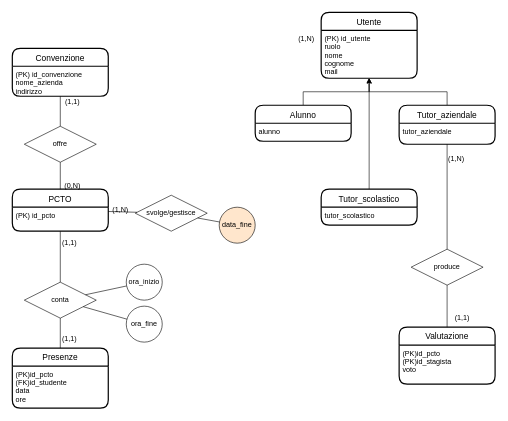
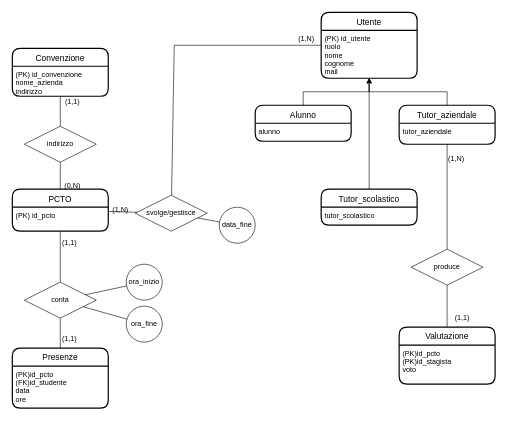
  <mxCell id="0" />
  <mxCell id="1" parent="0" />
  <mxCell id="2" value="Utente" style="swimlane;childLayout=stackLayout;horizontal=1;startSize=30;horizontalStack=0;rounded=1;fontSize=14;fontStyle=0;strokeWidth=2;resizeParent=0;resizeLast=1;shadow=0;dashed=0;align=center;" vertex="1" parent="1"><mxGeometry x="535" y="20" width="160" height="110" as="geometry" /></mxCell>
  <mxCell id="3" value="(PK) id_utente&#10;ruolo&#10;nome&#10;cognome&#10;mail&#10;" style="align=left;strokeColor=none;fillColor=none;spacingLeft=4;fontSize=12;verticalAlign=top;resizable=0;rotatable=0;part=1;" vertex="1" parent="2"><mxGeometry y="30" width="160" height="80" as="geometry" /></mxCell>
  <mxCell id="4" value="Convenzione" style="swimlane;childLayout=stackLayout;horizontal=1;startSize=30;horizontalStack=0;rounded=1;fontSize=14;fontStyle=0;strokeWidth=2;resizeParent=0;resizeLast=1;shadow=0;dashed=0;align=center;" vertex="1" parent="1"><mxGeometry x="20" y="80" width="160" height="80" as="geometry" /></mxCell>
  <mxCell id="5" value="(PK) id_convenzione&#10;nome_azienda&#10;indirizzo" style="align=left;strokeColor=none;fillColor=none;spacingLeft=4;fontSize=12;verticalAlign=top;resizable=0;rotatable=0;part=1;" vertex="1" parent="4"><mxGeometry y="30" width="160" height="50" as="geometry" /></mxCell>
  <mxCell id="6" value="PCTO" style="swimlane;childLayout=stackLayout;horizontal=1;startSize=30;horizontalStack=0;rounded=1;fontSize=14;fontStyle=0;strokeWidth=2;resizeParent=0;resizeLast=1;shadow=0;dashed=0;align=center;" vertex="1" parent="1"><mxGeometry x="20" y="315" width="160" height="70" as="geometry" /></mxCell>
  <mxCell id="7" value="(PK) id_pcto&#10;&#10;" style="align=left;strokeColor=none;fillColor=none;spacingLeft=4;fontSize=12;verticalAlign=top;resizable=0;rotatable=0;part=1;" vertex="1" parent="6"><mxGeometry y="30" width="160" height="40" as="geometry" /></mxCell>
  <mxCell id="8" value="Presenze" style="swimlane;childLayout=stackLayout;horizontal=1;startSize=30;horizontalStack=0;rounded=1;fontSize=14;fontStyle=0;strokeWidth=2;resizeParent=0;resizeLast=1;shadow=0;dashed=0;align=center;" vertex="1" parent="1"><mxGeometry x="20" y="580" width="160" height="100" as="geometry" /></mxCell>
  <mxCell id="9" value="(PK)id_pcto&#10;(FK)id_studente&#10;data&#10;ore" style="align=left;strokeColor=none;fillColor=none;spacingLeft=4;fontSize=12;verticalAlign=top;resizable=0;rotatable=0;part=1;" vertex="1" parent="8"><mxGeometry y="30" width="160" height="70" as="geometry" /></mxCell>
  <mxCell id="10" value="Valutazione" style="swimlane;childLayout=stackLayout;horizontal=1;startSize=30;horizontalStack=0;rounded=1;fontSize=14;fontStyle=0;strokeWidth=2;resizeParent=0;resizeLast=1;shadow=0;dashed=0;align=center;" vertex="1" parent="1"><mxGeometry x="665" y="545" width="160" height="95" as="geometry" /></mxCell>
  <mxCell id="11" value="(PK)id_pcto&#10;(PK)id_stagista&#10;voto&#10;" style="align=left;strokeColor=none;fillColor=none;spacingLeft=4;fontSize=12;verticalAlign=top;resizable=0;rotatable=0;part=1;" vertex="1" parent="10"><mxGeometry y="30" width="160" height="65" as="geometry" /></mxCell>
  <mxCell id="12" value="svolge/gestisce" style="shape=rhombus;perimeter=rhombusPerimeter;whiteSpace=wrap;html=1;align=center;" vertex="1" parent="1"><mxGeometry x="225" y="325" width="120" height="60" as="geometry" /></mxCell>
  <mxCell id="13" value="conta" style="shape=rhombus;perimeter=rhombusPerimeter;whiteSpace=wrap;html=1;align=center;" vertex="1" parent="1"><mxGeometry x="40" y="470" width="120" height="60" as="geometry" /></mxCell>
  <mxCell id="14" value="" style="endArrow=none;html=1;rounded=0;" edge="1" parent="1" source="13" target="6"><mxGeometry width="50" height="50" relative="1" as="geometry"><mxPoint x="390" y="490" as="sourcePoint" /><mxPoint x="440" y="440" as="targetPoint" /></mxGeometry></mxCell>
  <mxCell id="15" value="" style="endArrow=none;html=1;rounded=0;" edge="1" parent="1" source="8" target="13"><mxGeometry width="50" height="50" relative="1" as="geometry"><mxPoint x="390" y="490" as="sourcePoint" /><mxPoint x="440" y="440" as="targetPoint" /></mxGeometry></mxCell>
  <mxCell id="16" value="ora_inizio" style="ellipse;whiteSpace=wrap;html=1;" vertex="1" parent="1"><mxGeometry x="210" y="440" width="60" height="60" as="geometry" /></mxCell>
  <mxCell id="17" value="ora_fine" style="ellipse;whiteSpace=wrap;html=1;" vertex="1" parent="1"><mxGeometry x="210" y="510" width="60" height="60" as="geometry" /></mxCell>
- <mxCell id="18" value="data_fine" style="ellipse;whiteSpace=wrap;html=1;fillColor=#ffe6cc;" vertex="1" parent="1"><mxGeometry x="365" y="345" width="60" height="60" as="geometry" /></mxCell>
+ <mxCell id="18" value="data_fine" style="ellipse;whiteSpace=wrap;html=1;" vertex="1" parent="1"><mxGeometry x="365" y="345" width="60" height="60" as="geometry" /></mxCell>
  <mxCell id="19" value="" style="endArrow=none;html=1;rounded=0;" edge="1" parent="1" source="12" target="18"><mxGeometry width="50" height="50" relative="1" as="geometry"><mxPoint x="375" y="485" as="sourcePoint" /><mxPoint x="425" y="435" as="targetPoint" /></mxGeometry></mxCell>
  <mxCell id="20" value="" style="endArrow=none;html=1;rounded=0;" edge="1" parent="1" source="16" target="13"><mxGeometry width="50" height="50" relative="1" as="geometry"><mxPoint x="390" y="490" as="sourcePoint" /><mxPoint x="440" y="440" as="targetPoint" /></mxGeometry></mxCell>
  <mxCell id="21" value="" style="endArrow=none;html=1;rounded=0;" edge="1" parent="1" source="17" target="13"><mxGeometry width="50" height="50" relative="1" as="geometry"><mxPoint x="390" y="490" as="sourcePoint" /><mxPoint x="440" y="440" as="targetPoint" /></mxGeometry></mxCell>
- <mxCell id="22" value="offre" style="shape=rhombus;perimeter=rhombusPerimeter;whiteSpace=wrap;html=1;align=center;" vertex="1" parent="1"><mxGeometry x="40" y="210" width="120" height="60" as="geometry" /></mxCell>
+ <mxCell id="22" value="indirizzo" style="shape=rhombus;perimeter=rhombusPerimeter;whiteSpace=wrap;html=1;align=center;" vertex="1" parent="1"><mxGeometry x="40" y="210" width="120" height="60" as="geometry" /></mxCell>
  <mxCell id="23" value="" style="endArrow=none;html=1;rounded=0;" edge="1" parent="1" source="22" target="4"><mxGeometry width="50" height="50" relative="1" as="geometry"><mxPoint x="390" y="490" as="sourcePoint" /><mxPoint x="440" y="440" as="targetPoint" /></mxGeometry></mxCell>
  <mxCell id="24" value="" style="endArrow=none;html=1;rounded=0;" edge="1" parent="1" source="6" target="22"><mxGeometry width="50" height="50" relative="1" as="geometry"><mxPoint x="390" y="490" as="sourcePoint" /><mxPoint x="440" y="440" as="targetPoint" /></mxGeometry></mxCell>
  <mxCell id="25" value="produce" style="shape=rhombus;perimeter=rhombusPerimeter;whiteSpace=wrap;html=1;align=center;" vertex="1" parent="1"><mxGeometry x="685" y="415" width="120" height="60" as="geometry" /></mxCell>
  <mxCell id="26" value="" style="endArrow=none;html=1;rounded=0;" edge="1" parent="1" source="10" target="25"><mxGeometry width="50" height="50" relative="1" as="geometry"><mxPoint x="515" y="365" as="sourcePoint" /><mxPoint x="565" y="315" as="targetPoint" /></mxGeometry></mxCell>
  <mxCell id="27" value="(1,1)" style="text;html=1;align=center;verticalAlign=middle;resizable=0;points=[];autosize=1;strokeColor=none;fillColor=none;" vertex="1" parent="1"><mxGeometry x="95" y="155" width="50" height="30" as="geometry" /></mxCell>
  <mxCell id="28" value="(0,N)" style="text;html=1;align=center;verticalAlign=middle;resizable=0;points=[];autosize=1;strokeColor=none;fillColor=none;" vertex="1" parent="1"><mxGeometry x="95" y="295" width="50" height="30" as="geometry" /></mxCell>
  <mxCell id="29" value="(1,1)" style="text;html=1;align=center;verticalAlign=middle;resizable=0;points=[];autosize=1;strokeColor=none;fillColor=none;" vertex="1" parent="1"><mxGeometry x="745" y="515" width="50" height="30" as="geometry" /></mxCell>
  <mxCell id="30" value="(1,1)" style="text;html=1;align=center;verticalAlign=middle;resizable=0;points=[];autosize=1;strokeColor=none;fillColor=none;" vertex="1" parent="1"><mxGeometry x="90" y="390" width="50" height="30" as="geometry" /></mxCell>
  <mxCell id="31" value="(1,1)" style="text;html=1;align=center;verticalAlign=middle;resizable=0;points=[];autosize=1;strokeColor=none;fillColor=none;" vertex="1" parent="1"><mxGeometry x="90" y="550" width="50" height="30" as="geometry" /></mxCell>
  <mxCell id="32" style="edgeStyle=orthogonalEdgeStyle;rounded=0;orthogonalLoop=1;jettySize=auto;html=1;" edge="1" parent="1" source="33" target="2"><mxGeometry relative="1" as="geometry" /></mxCell>
  <mxCell id="33" value="Alunno" style="swimlane;childLayout=stackLayout;horizontal=1;startSize=30;horizontalStack=0;rounded=1;fontSize=14;fontStyle=0;strokeWidth=2;resizeParent=0;resizeLast=1;shadow=0;dashed=0;align=center;" vertex="1" parent="1"><mxGeometry x="425" y="175" width="160" height="60" as="geometry" /></mxCell>
  <mxCell id="34" value="alunno" style="align=left;strokeColor=none;fillColor=none;spacingLeft=4;fontSize=12;verticalAlign=top;resizable=0;rotatable=0;part=1;" vertex="1" parent="33"><mxGeometry y="30" width="160" height="30" as="geometry" /></mxCell>
  <mxCell id="35" style="edgeStyle=orthogonalEdgeStyle;rounded=0;orthogonalLoop=1;jettySize=auto;html=1;" edge="1" parent="1" source="36" target="3"><mxGeometry relative="1" as="geometry" /></mxCell>
  <mxCell id="36" value="Tutor_aziendale" style="swimlane;childLayout=stackLayout;horizontal=1;startSize=30;horizontalStack=0;rounded=1;fontSize=14;fontStyle=0;strokeWidth=2;resizeParent=0;resizeLast=1;shadow=0;dashed=0;align=center;" vertex="1" parent="1"><mxGeometry x="665" y="175" width="160" height="65" as="geometry" /></mxCell>
  <mxCell id="37" value="tutor_aziendale" style="align=left;strokeColor=none;fillColor=none;spacingLeft=4;fontSize=12;verticalAlign=top;resizable=0;rotatable=0;part=1;" vertex="1" parent="36"><mxGeometry y="30" width="160" height="35" as="geometry" /></mxCell>
  <mxCell id="38" style="edgeStyle=orthogonalEdgeStyle;rounded=0;orthogonalLoop=1;jettySize=auto;html=1;" edge="1" parent="1" source="39" target="2"><mxGeometry relative="1" as="geometry" /></mxCell>
  <mxCell id="39" value="Tutor_scolastico" style="swimlane;childLayout=stackLayout;horizontal=1;startSize=30;horizontalStack=0;rounded=1;fontSize=14;fontStyle=0;strokeWidth=2;resizeParent=0;resizeLast=1;shadow=0;dashed=0;align=center;" vertex="1" parent="1"><mxGeometry x="535" y="315" width="160" height="60" as="geometry" /></mxCell>
  <mxCell id="40" value="tutor_scolastico" style="align=left;strokeColor=none;fillColor=none;spacingLeft=4;fontSize=12;verticalAlign=top;resizable=0;rotatable=0;part=1;" vertex="1" parent="39"><mxGeometry y="30" width="160" height="30" as="geometry" /></mxCell>
  <mxCell id="41" value="" style="endArrow=none;html=1;rounded=0;" edge="1" parent="1" source="25" target="36"><mxGeometry width="50" height="50" relative="1" as="geometry"><mxPoint x="355" y="460" as="sourcePoint" /><mxPoint x="405" y="410" as="targetPoint" /></mxGeometry></mxCell>
  <mxCell id="42" value="(1,N)" style="text;html=1;align=center;verticalAlign=middle;resizable=0;points=[];autosize=1;strokeColor=none;fillColor=none;" vertex="1" parent="1"><mxGeometry x="735" y="250" width="50" height="30" as="geometry" /></mxCell>
+ <mxCell id="43" value="" style="endArrow=none;html=1;rounded=0;" edge="1" parent="1" source="12" target="2"><mxGeometry width="50" height="50" relative="1" as="geometry"><mxPoint x="510" y="540" as="sourcePoint" /><mxPoint x="560" y="490" as="targetPoint" /><Array as="points"><mxPoint x="290" y="75" /></Array></mxGeometry></mxCell>
  <mxCell id="44" value="" style="endArrow=none;html=1;rounded=0;" edge="1" parent="1" source="12" target="6"><mxGeometry width="50" height="50" relative="1" as="geometry"><mxPoint x="510" y="540" as="sourcePoint" /><mxPoint x="560" y="490" as="targetPoint" /></mxGeometry></mxCell>
  <mxCell id="45" value="(1,N)" style="text;html=1;align=center;verticalAlign=middle;resizable=0;points=[];autosize=1;strokeColor=none;fillColor=none;" vertex="1" parent="1"><mxGeometry x="175" y="335" width="50" height="30" as="geometry" /></mxCell>
  <mxCell id="46" value="(1,N)" style="text;html=1;align=center;verticalAlign=middle;resizable=0;points=[];autosize=1;strokeColor=none;fillColor=none;" vertex="1" parent="1"><mxGeometry x="485" y="50" width="50" height="30" as="geometry" /></mxCell>
